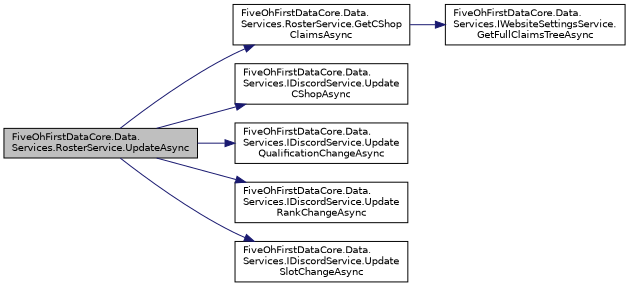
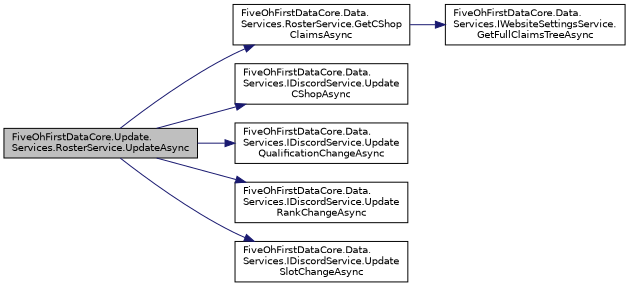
  digraph {
    rankdir=LR
    node [color=black fillcolor=white fontname=Helvetica fontsize=10 shape=record style=filled]
    edge [color=midnightblue fontname=Helvetica fontsize=10 labelfontname=Helvetica labelfontsize=10 style=solid]
-   n1 [fillcolor=grey75 fontcolor=black height=0.2 label="FiveOhFirstDataCore.Data.\lServices.RosterService.UpdateAsync" width=0.4]
+   n1 [fillcolor=grey75 fontcolor=black height=0.2 label="FiveOhFirstDataCore.Update.\lServices.RosterService.UpdateAsync" width=0.4]
    n2 [height=0.2 label="FiveOhFirstDataCore.Data.\lServices.RosterService.GetCShop\lClaimsAsync" width=0.4]
    n3 [height=0.2 label="FiveOhFirstDataCore.Data.\lServices.IDiscordService.Update\lCShopAsync" width=0.4]
    n4 [height=0.2 label="FiveOhFirstDataCore.Data.\lServices.IDiscordService.Update\lQualificationChangeAsync" width=0.4]
    n5 [height=0.2 label="FiveOhFirstDataCore.Data.\lServices.IDiscordService.Update\lRankChangeAsync" width=0.4]
    n6 [height=0.2 label="FiveOhFirstDataCore.Data.\lServices.IDiscordService.Update\lSlotChangeAsync" width=0.4]
    n7 [height=0.2 label="FiveOhFirstDataCore.Data.\lServices.IWebsiteSettingsService.\lGetFullClaimsTreeAsync" width=0.4]
    n1 -> n2
    n1 -> n3
    n1 -> n4
    n1 -> n5
    n1 -> n6
    n2 -> n7
  }
